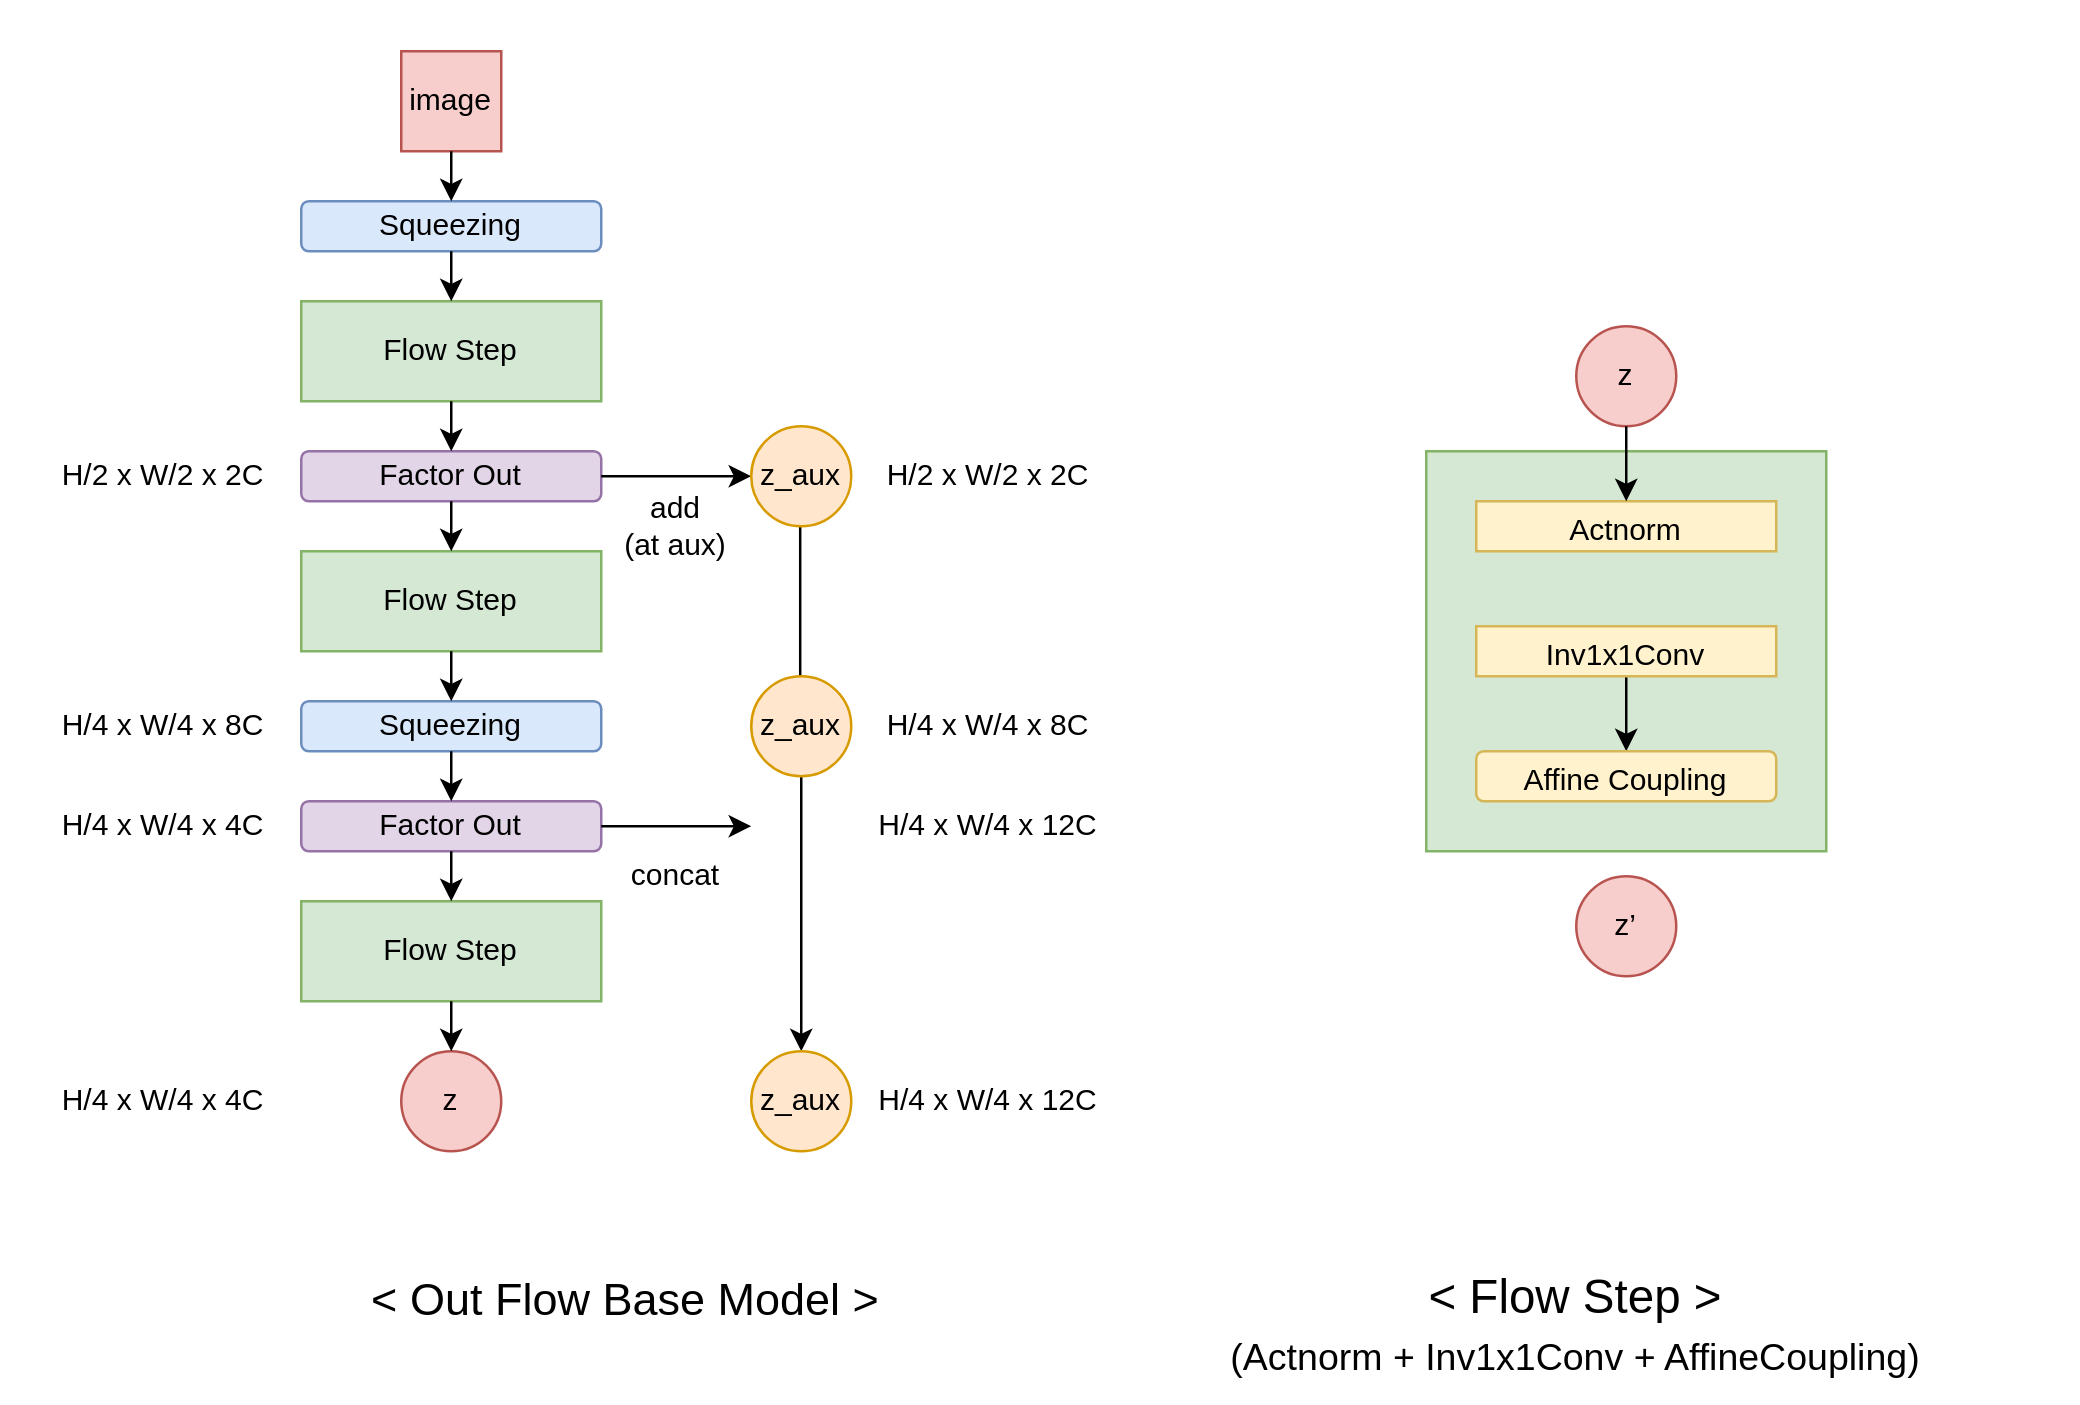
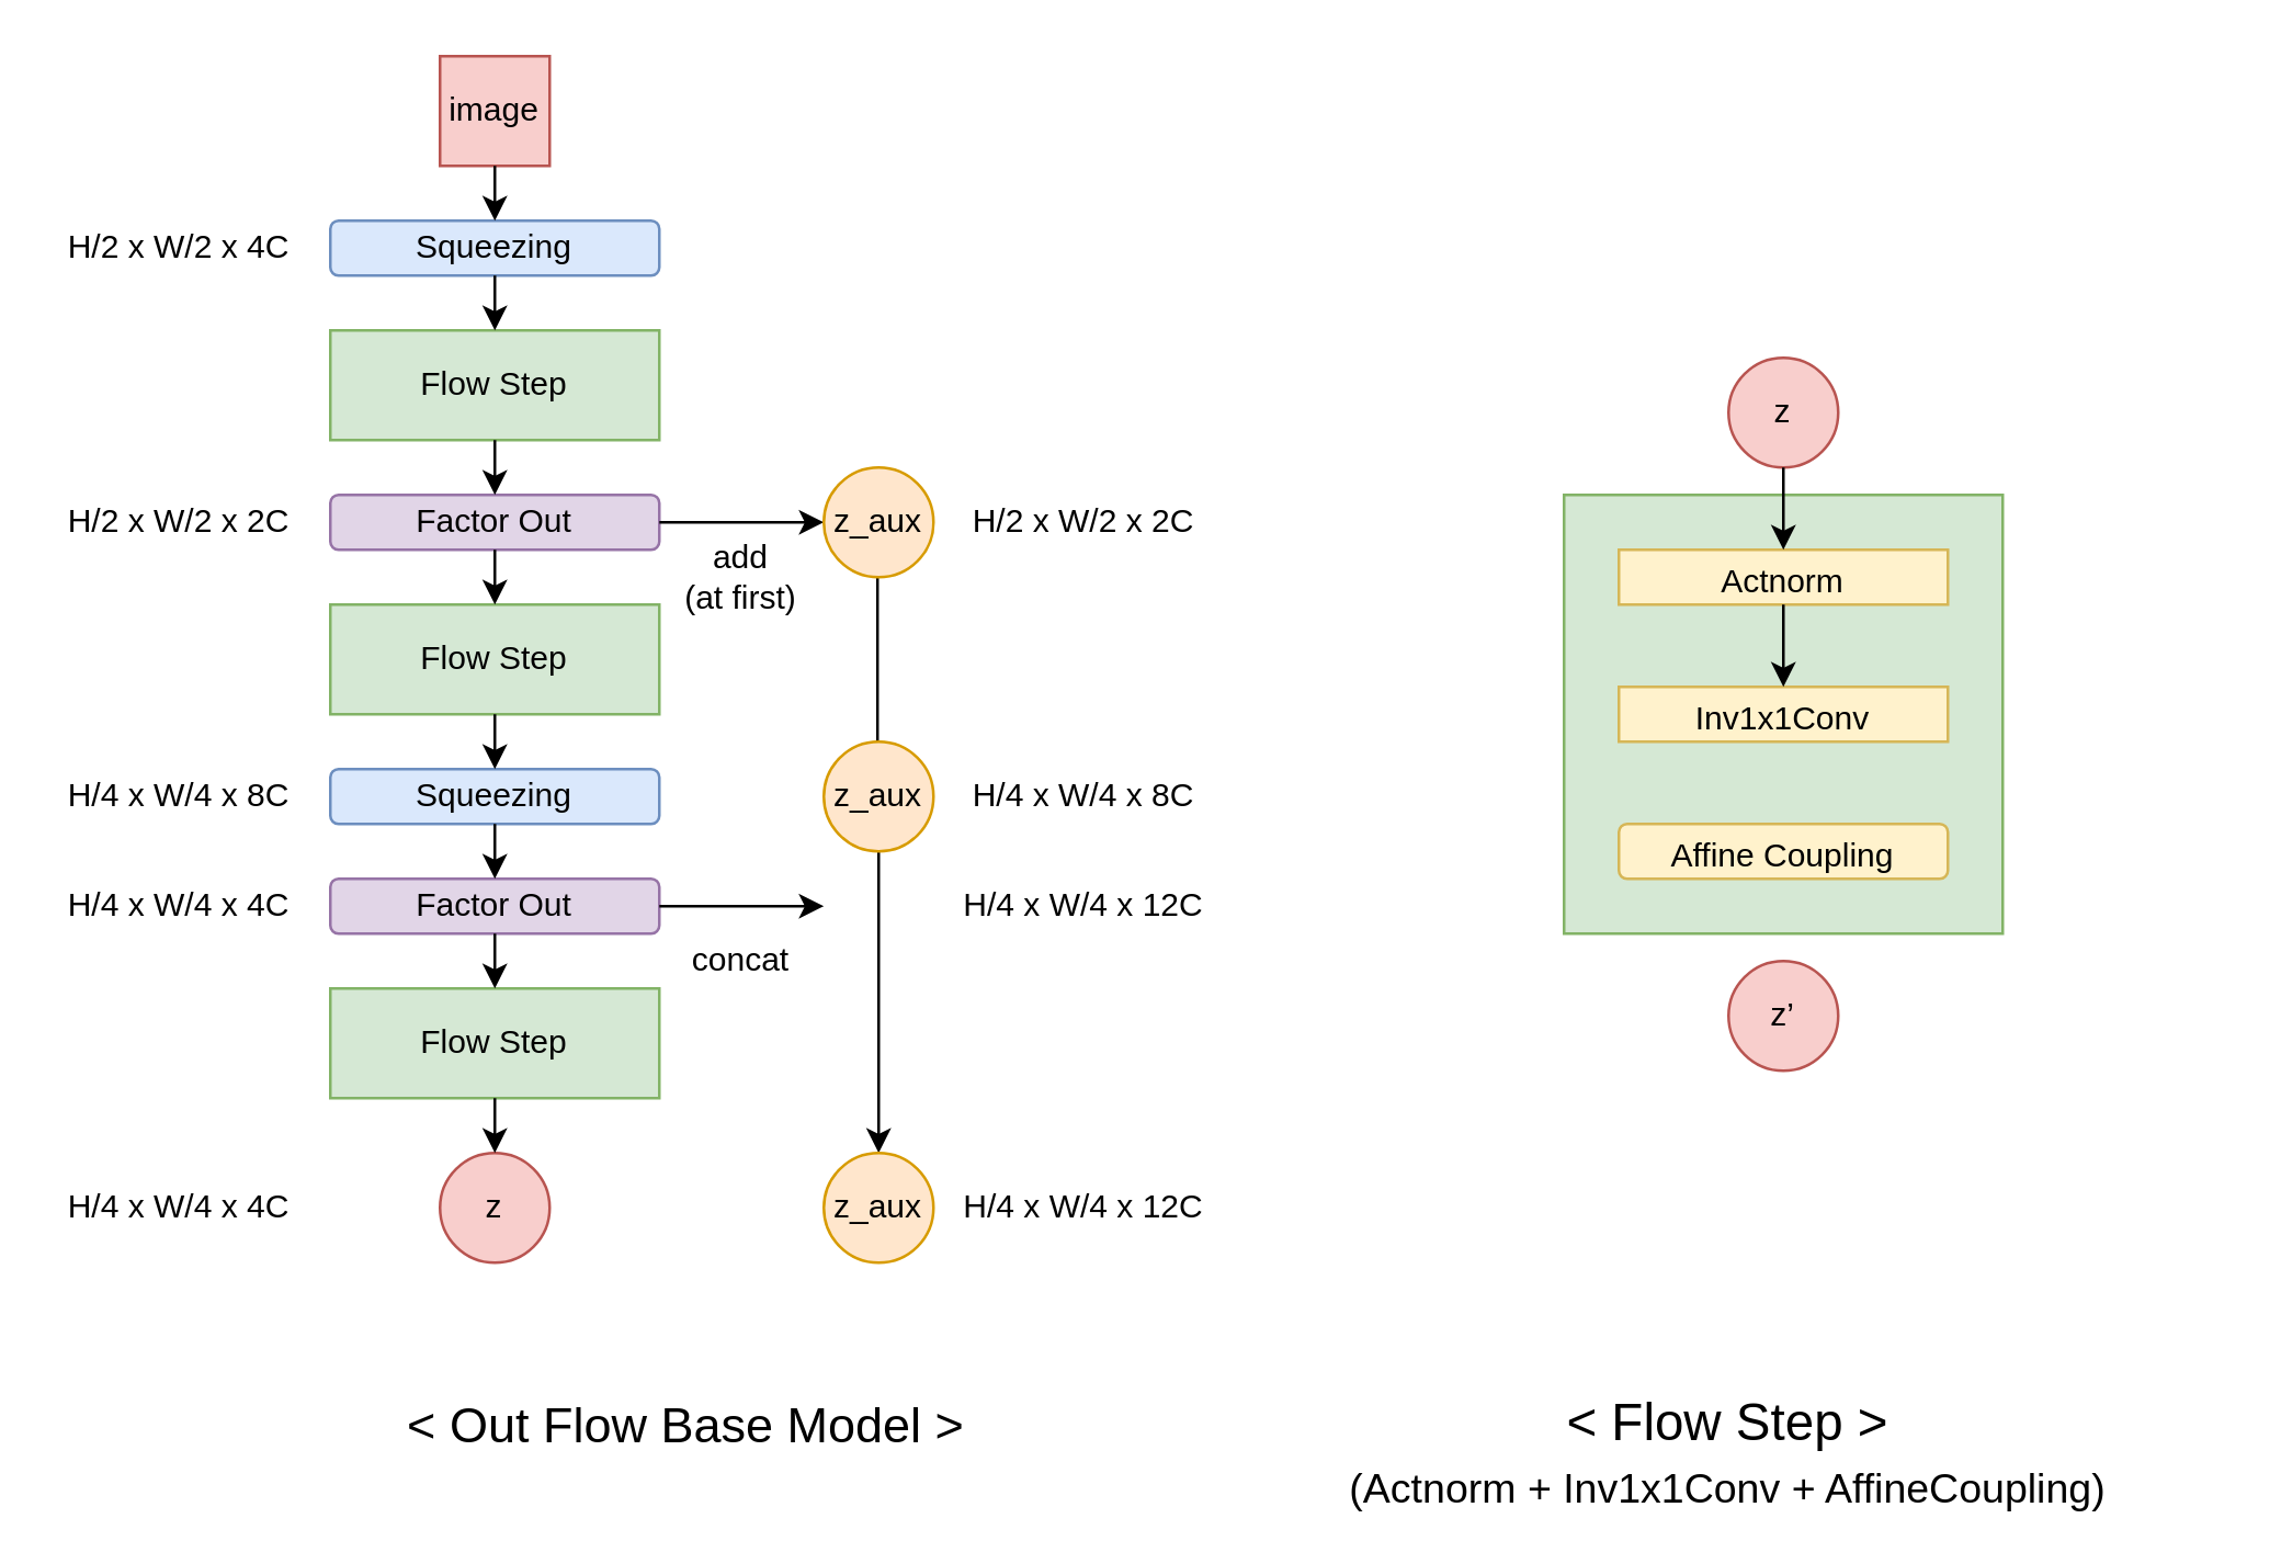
  <mxCell id="0" />
  <mxCell id="1" parent="0" />
  <mxCell id="2" value="" style="rounded=0;whiteSpace=wrap;html=1;fontSize=19;fillColor=#d5e8d4;strokeColor=#82b366;" vertex="1" parent="1"><mxGeometry x="570" y="180" width="160" height="160" as="geometry" /></mxCell>
  <mxCell id="3" value="Flow Step" style="rounded=0;whiteSpace=wrap;html=1;fillColor=#d5e8d4;strokeColor=#82b366;" vertex="1" parent="1"><mxGeometry x="120" y="120" width="120" height="40" as="geometry" /></mxCell>
  <mxCell id="4" value="Flow Step" style="rounded=0;whiteSpace=wrap;html=1;fillColor=#d5e8d4;strokeColor=#82b366;" vertex="1" parent="1"><mxGeometry x="120" y="220" width="120" height="40" as="geometry" /></mxCell>
  <mxCell id="5" value="Squeezing" style="rounded=1;whiteSpace=wrap;html=1;fillColor=#dae8fc;strokeColor=#6c8ebf;" vertex="1" parent="1"><mxGeometry x="120" y="80" width="120" height="20" as="geometry" /></mxCell>
  <mxCell id="6" value="Factor Out" style="rounded=1;whiteSpace=wrap;html=1;fillColor=#e1d5e7;strokeColor=#9673a6;" vertex="1" parent="1"><mxGeometry x="120" y="180" width="120" height="20" as="geometry" /></mxCell>
  <mxCell id="7" value="Flow Step" style="rounded=0;whiteSpace=wrap;html=1;fillColor=#d5e8d4;strokeColor=#82b366;" vertex="1" parent="1"><mxGeometry x="120" y="360" width="120" height="40" as="geometry" /></mxCell>
  <mxCell id="8" value="Squeezing" style="rounded=1;whiteSpace=wrap;html=1;fillColor=#dae8fc;strokeColor=#6c8ebf;" vertex="1" parent="1"><mxGeometry x="120" y="280" width="120" height="20" as="geometry" /></mxCell>
  <mxCell id="9" value="" style="endArrow=classic;html=1;exitX=1;exitY=0.5;exitDx=0;exitDy=0;" edge="1" parent="1" source="6"><mxGeometry width="50" height="50" relative="1" as="geometry"><mxPoint x="430" y="330" as="sourcePoint" /><mxPoint x="300" y="190" as="targetPoint" /></mxGeometry></mxCell>
  <mxCell id="10" value="" style="endArrow=classic;html=1;" edge="1" parent="1"><mxGeometry width="50" height="50" relative="1" as="geometry"><mxPoint x="319.58" y="210" as="sourcePoint" /><mxPoint x="319.58" y="280" as="targetPoint" /></mxGeometry></mxCell>
  <mxCell id="11" value="" style="endArrow=classic;html=1;exitX=0.5;exitY=1;exitDx=0;exitDy=0;entryX=0.5;entryY=0;entryDx=0;entryDy=0;" edge="1" parent="1" source="13" target="27"><mxGeometry width="50" height="50" relative="1" as="geometry"><mxPoint x="320" y="350" as="sourcePoint" /><mxPoint x="320" y="420" as="targetPoint" /></mxGeometry></mxCell>
  <mxCell id="12" value="z_aux" style="ellipse;whiteSpace=wrap;html=1;aspect=fixed;fillColor=#ffe6cc;strokeColor=#d79b00;" vertex="1" parent="1"><mxGeometry x="300" y="170" width="40" height="40" as="geometry" /></mxCell>
  <mxCell id="13" value="z_aux" style="ellipse;whiteSpace=wrap;html=1;aspect=fixed;fillColor=#ffe6cc;strokeColor=#d79b00;" vertex="1" parent="1"><mxGeometry x="300" y="270" width="40" height="40" as="geometry" /></mxCell>
  <mxCell id="14" value="Factor Out" style="rounded=1;whiteSpace=wrap;html=1;fillColor=#e1d5e7;strokeColor=#9673a6;" vertex="1" parent="1"><mxGeometry x="120" y="320" width="120" height="20" as="geometry" /></mxCell>
  <mxCell id="15" value="" style="endArrow=classic;html=1;exitX=1;exitY=0.5;exitDx=0;exitDy=0;" edge="1" parent="1" source="14"><mxGeometry width="50" height="50" relative="1" as="geometry"><mxPoint x="400" y="350" as="sourcePoint" /><mxPoint x="300" y="330" as="targetPoint" /></mxGeometry></mxCell>
  <mxCell id="16" value="concat" style="text;html=1;strokeColor=none;fillColor=none;align=center;verticalAlign=middle;whiteSpace=wrap;rounded=0;" vertex="1" parent="1"><mxGeometry x="250" y="340" width="40" height="20" as="geometry" /></mxCell>
- <mxCell id="17" value="add&lt;br&gt;(at aux)" style="text;html=1;strokeColor=none;fillColor=none;align=center;verticalAlign=middle;whiteSpace=wrap;rounded=0;" vertex="1" parent="1"><mxGeometry x="245" y="200" width="50" height="20" as="geometry" /></mxCell>
+ <mxCell id="17" value="add&lt;br&gt;(at first)" style="text;html=1;strokeColor=none;fillColor=none;align=center;verticalAlign=middle;whiteSpace=wrap;rounded=0;" vertex="1" parent="1"><mxGeometry x="245" y="200" width="50" height="20" as="geometry" /></mxCell>
+ <mxCell id="18" value="H/2 x W/2 x 4C" style="text;html=1;strokeColor=none;fillColor=none;align=center;verticalAlign=middle;whiteSpace=wrap;rounded=0;" vertex="1" parent="1"><mxGeometry x="20" y="80" width="90" height="20" as="geometry" /></mxCell>
  <mxCell id="19" value="H/2 x W/2 x 2C" style="text;html=1;strokeColor=none;fillColor=none;align=center;verticalAlign=middle;whiteSpace=wrap;rounded=0;" vertex="1" parent="1"><mxGeometry x="20" y="180" width="90" height="20" as="geometry" /></mxCell>
  <mxCell id="20" value="H/2 x W/2 x 2C" style="text;html=1;strokeColor=none;fillColor=none;align=center;verticalAlign=middle;whiteSpace=wrap;rounded=0;" vertex="1" parent="1"><mxGeometry x="350" y="180" width="90" height="20" as="geometry" /></mxCell>
  <mxCell id="21" value="H/4 x W/4 x 8C" style="text;html=1;strokeColor=none;fillColor=none;align=center;verticalAlign=middle;whiteSpace=wrap;rounded=0;" vertex="1" parent="1"><mxGeometry x="350" y="280" width="90" height="20" as="geometry" /></mxCell>
  <mxCell id="22" value="H/4 x W/4 x 8C" style="text;html=1;strokeColor=none;fillColor=none;align=center;verticalAlign=middle;whiteSpace=wrap;rounded=0;" vertex="1" parent="1"><mxGeometry x="20" y="280" width="90" height="20" as="geometry" /></mxCell>
  <mxCell id="23" value="H/4 x W/4 x 4C" style="text;html=1;strokeColor=none;fillColor=none;align=center;verticalAlign=middle;whiteSpace=wrap;rounded=0;" vertex="1" parent="1"><mxGeometry x="20" y="320" width="90" height="20" as="geometry" /></mxCell>
  <mxCell id="24" value="H/4 x W/4 x 12C" style="text;html=1;strokeColor=none;fillColor=none;align=center;verticalAlign=middle;whiteSpace=wrap;rounded=0;" vertex="1" parent="1"><mxGeometry x="350" y="320" width="90" height="20" as="geometry" /></mxCell>
  <mxCell id="25" value="H/4 x W/4 x 4C" style="text;html=1;strokeColor=none;fillColor=none;align=center;verticalAlign=middle;whiteSpace=wrap;rounded=0;" vertex="1" parent="1"><mxGeometry x="20" y="430" width="90" height="20" as="geometry" /></mxCell>
  <mxCell id="26" value="H/4 x W/4 x 12C" style="text;html=1;strokeColor=none;fillColor=none;align=center;verticalAlign=middle;whiteSpace=wrap;rounded=0;" vertex="1" parent="1"><mxGeometry x="350" y="430" width="90" height="20" as="geometry" /></mxCell>
  <mxCell id="27" value="z_aux" style="ellipse;whiteSpace=wrap;html=1;aspect=fixed;fillColor=#ffe6cc;strokeColor=#d79b00;" vertex="1" parent="1"><mxGeometry x="300" y="420" width="40" height="40" as="geometry" /></mxCell>
  <mxCell id="28" value="image" style="whiteSpace=wrap;html=1;aspect=fixed;fillColor=#f8cecc;strokeColor=#b85450;rounded=0;" vertex="1" parent="1"><mxGeometry x="160" y="20" width="40" height="40" as="geometry" /></mxCell>
  <mxCell id="29" value="z" style="ellipse;whiteSpace=wrap;html=1;aspect=fixed;fillColor=#f8cecc;strokeColor=#b85450;" vertex="1" parent="1"><mxGeometry x="160" y="420" width="40" height="40" as="geometry" /></mxCell>
  <mxCell id="30" value="" style="endArrow=classic;html=1;exitX=0.5;exitY=1;exitDx=0;exitDy=0;entryX=0.5;entryY=0;entryDx=0;entryDy=0;" edge="1" parent="1" source="28" target="5"><mxGeometry width="50" height="50" relative="1" as="geometry"><mxPoint x="370" y="300" as="sourcePoint" /><mxPoint x="420" y="250" as="targetPoint" /></mxGeometry></mxCell>
  <mxCell id="31" value="" style="endArrow=classic;html=1;exitX=0.5;exitY=1;exitDx=0;exitDy=0;" edge="1" parent="1" source="5" target="3"><mxGeometry width="50" height="50" relative="1" as="geometry"><mxPoint x="370" y="300" as="sourcePoint" /><mxPoint x="420" y="250" as="targetPoint" /></mxGeometry></mxCell>
  <mxCell id="32" value="" style="endArrow=classic;html=1;exitX=0.5;exitY=1;exitDx=0;exitDy=0;" edge="1" parent="1" source="3" target="6"><mxGeometry width="50" height="50" relative="1" as="geometry"><mxPoint x="370" y="300" as="sourcePoint" /><mxPoint x="420" y="250" as="targetPoint" /></mxGeometry></mxCell>
  <mxCell id="33" value="" style="endArrow=classic;html=1;exitX=0.5;exitY=1;exitDx=0;exitDy=0;entryX=0.5;entryY=0;entryDx=0;entryDy=0;" edge="1" parent="1" source="6" target="4"><mxGeometry width="50" height="50" relative="1" as="geometry"><mxPoint x="370" y="300" as="sourcePoint" /><mxPoint x="420" y="250" as="targetPoint" /></mxGeometry></mxCell>
  <mxCell id="34" value="" style="endArrow=classic;html=1;exitX=0.5;exitY=1;exitDx=0;exitDy=0;entryX=0.5;entryY=0;entryDx=0;entryDy=0;" edge="1" parent="1" source="4" target="8"><mxGeometry width="50" height="50" relative="1" as="geometry"><mxPoint x="370" y="300" as="sourcePoint" /><mxPoint x="420" y="250" as="targetPoint" /></mxGeometry></mxCell>
  <mxCell id="35" value="" style="endArrow=classic;html=1;exitX=0.5;exitY=1;exitDx=0;exitDy=0;entryX=0.5;entryY=0;entryDx=0;entryDy=0;" edge="1" parent="1" source="8" target="14"><mxGeometry width="50" height="50" relative="1" as="geometry"><mxPoint x="370" y="300" as="sourcePoint" /><mxPoint x="420" y="250" as="targetPoint" /></mxGeometry></mxCell>
  <mxCell id="36" value="" style="endArrow=classic;html=1;exitX=0.5;exitY=1;exitDx=0;exitDy=0;" edge="1" parent="1" source="14" target="7"><mxGeometry width="50" height="50" relative="1" as="geometry"><mxPoint x="370" y="300" as="sourcePoint" /><mxPoint x="420" y="250" as="targetPoint" /></mxGeometry></mxCell>
  <mxCell id="37" value="" style="endArrow=classic;html=1;exitX=0.5;exitY=1;exitDx=0;exitDy=0;" edge="1" parent="1" source="7" target="29"><mxGeometry width="50" height="50" relative="1" as="geometry"><mxPoint x="370" y="300" as="sourcePoint" /><mxPoint x="420" y="250" as="targetPoint" /></mxGeometry></mxCell>
  <mxCell id="38" value="&amp;lt; Out Flow Base Model &amp;gt;" style="text;html=1;strokeColor=none;fillColor=none;align=center;verticalAlign=middle;whiteSpace=wrap;rounded=0;fontSize=18;" vertex="1" parent="1"><mxGeometry x="130" y="510" width="240" height="20" as="geometry" /></mxCell>
  <mxCell id="39" value="&lt;span style=&quot;font-size: 19px&quot;&gt;&amp;lt; Flow Step &amp;gt;&lt;/span&gt;&lt;br style=&quot;font-size: 19px&quot;&gt;&lt;font style=&quot;font-size: 15px&quot;&gt;(Actnorm + Inv1x1Conv + AffineCoupling)&lt;/font&gt;" style="text;html=1;strokeColor=none;fillColor=none;align=center;verticalAlign=middle;whiteSpace=wrap;rounded=0;fontSize=19;" vertex="1" parent="1"><mxGeometry x="450" y="520" width="360" height="20" as="geometry" /></mxCell>
  <mxCell id="40" value="z" style="ellipse;whiteSpace=wrap;html=1;aspect=fixed;fillColor=#f8cecc;strokeColor=#b85450;" vertex="1" parent="1"><mxGeometry x="630" y="130" width="40" height="40" as="geometry" /></mxCell>
  <mxCell id="41" value="z’" style="ellipse;whiteSpace=wrap;html=1;aspect=fixed;fillColor=#f8cecc;strokeColor=#b85450;" vertex="1" parent="1"><mxGeometry x="630" y="350" width="40" height="40" as="geometry" /></mxCell>
  <mxCell id="42" value="&lt;font style=&quot;font-size: 12px&quot;&gt;Actnorm&lt;/font&gt;" style="rounded=0;whiteSpace=wrap;html=1;fontSize=19;fillColor=#fff2cc;strokeColor=#d6b656;" vertex="1" parent="1"><mxGeometry x="590" y="200" width="120" height="20" as="geometry" /></mxCell>
- <mxCell id="43" style="edgeStyle=orthogonalEdgeStyle;rounded=0;orthogonalLoop=1;jettySize=auto;html=1;exitX=0.5;exitY=1;exitDx=0;exitDy=0;entryX=0.5;entryY=0;entryDx=0;entryDy=0;fontSize=19;" edge="1" parent="1" source="44" target="45"><mxGeometry relative="1" as="geometry" /></mxCell>
  <mxCell id="44" value="&lt;font style=&quot;font-size: 12px&quot;&gt;Inv1x1Conv&lt;/font&gt;" style="rounded=0;whiteSpace=wrap;html=1;fontSize=19;fillColor=#fff2cc;strokeColor=#d6b656;" vertex="1" parent="1"><mxGeometry x="590" y="250" width="120" height="20" as="geometry" /></mxCell>
  <mxCell id="45" value="&lt;font style=&quot;font-size: 12px&quot;&gt;Affine Coupling&lt;/font&gt;" style="whiteSpace=wrap;html=1;fontSize=19;fillColor=#fff2cc;strokeColor=#d6b656;rounded=1;" vertex="1" parent="1"><mxGeometry x="590" y="300" width="120" height="20" as="geometry" /></mxCell>
  <mxCell id="46" value="" style="endArrow=classic;html=1;fontSize=19;exitX=0.5;exitY=1;exitDx=0;exitDy=0;entryX=0.5;entryY=0;entryDx=0;entryDy=0;" edge="1" parent="1" source="40" target="42"><mxGeometry width="50" height="50" relative="1" as="geometry"><mxPoint x="370" y="300" as="sourcePoint" /><mxPoint x="420" y="250" as="targetPoint" /></mxGeometry></mxCell>
+ <mxCell id="47" value="" style="endArrow=classic;html=1;fontSize=19;exitX=0.5;exitY=1;exitDx=0;exitDy=0;entryX=0.5;entryY=0;entryDx=0;entryDy=0;" edge="1" parent="1" source="42" target="44"><mxGeometry width="50" height="50" relative="1" as="geometry"><mxPoint x="370" y="300" as="sourcePoint" /><mxPoint x="420" y="250" as="targetPoint" /></mxGeometry></mxCell>
